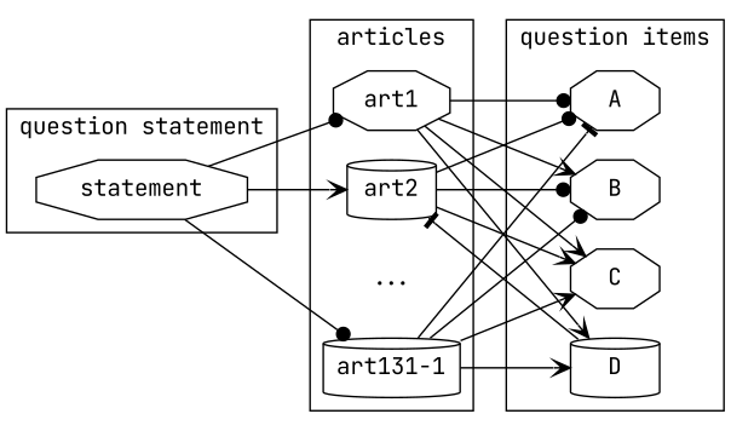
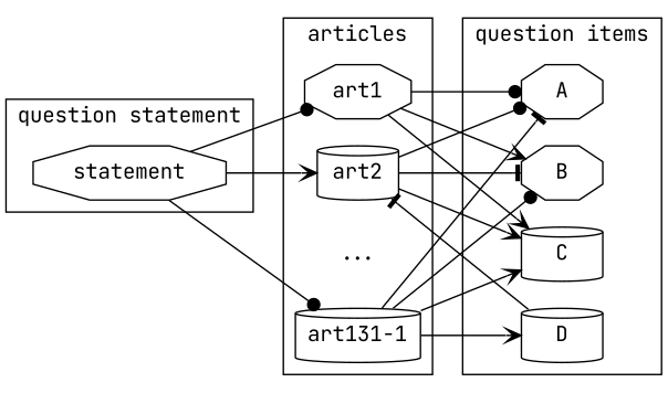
  digraph {
    fontname="JetBrains Mono"
    rankdir=LR
    splines=line
    node [fontname="JetBrains Mono" shape=octagon]
    edge [arrowhead=vee fontname="JetBrains Mono"]
    art1
    art2 [shape=cylinder]
    n3 [label="..." shape=none]
    n4 [label="art131-1" shape=cylinder]
    statement
    A
    B
-   C
+   C [shape=cylinder]
    D [shape=cylinder]
    subgraph cluster_1 {
      label=articles
      subgraph sub_2 {
        label=articles
        rank=same
        art1
        art2
        n3
        n4
      }
    }
    subgraph cluster_3 {
      label="question statement"
      statement
    }
    subgraph cluster_4 {
      label="question items"
      subgraph sub_5 {
        label="question items"
        rank=same
        A
        B
        C
        D
      }
    }
    art1 -> A [arrowhead=dot]
    art1 -> B
    art1 -> C
-   art1 -> D
    art2 -> A [arrowhead=dot]
-   art2 -> B [arrowhead=dot]
+   art2 -> B [arrowhead=tee]
    art2 -> C
    n4 -> A [arrowhead=tee]
    n4 -> B [arrowhead=dot]
    n4 -> C
    n4 -> D
    statement -> art1 [arrowhead=dot]
    statement -> art2
    statement -> n4 [arrowhead=dot]
    D -> art2 [arrowhead=tee]
  }
